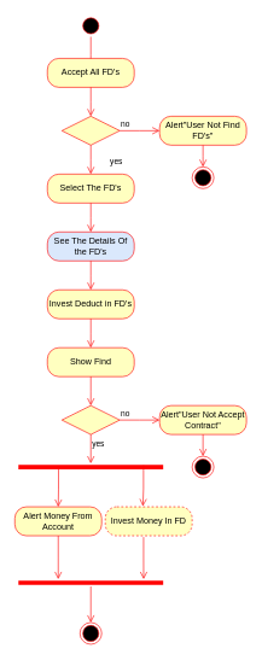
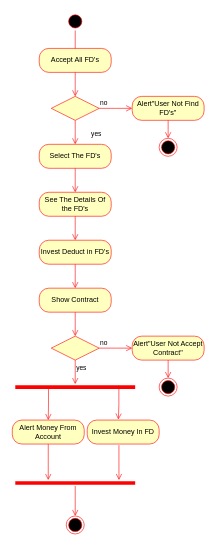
  <mxCell id="0" />
  <mxCell id="1" parent="0" />
  <mxCell id="2" value="" style="ellipse;html=1;shape=startState;fillColor=#000000;strokeColor=#ff0000;" vertex="1" parent="1"><mxGeometry x="110" y="20" width="30" height="30" as="geometry" /></mxCell>
  <mxCell id="3" value="" style="edgeStyle=orthogonalEdgeStyle;html=1;verticalAlign=bottom;endArrow=open;endSize=8;strokeColor=#ff0000;rounded=0;" edge="1" source="2" parent="1"><mxGeometry relative="1" as="geometry"><mxPoint x="125" y="100" as="targetPoint" /></mxGeometry></mxCell>
  <mxCell id="4" value="Accept All FD's" style="rounded=1;whiteSpace=wrap;html=1;arcSize=40;fontColor=#000000;fillColor=#ffffc0;strokeColor=#ff0000;" vertex="1" parent="1"><mxGeometry x="65" y="80" width="120" height="40" as="geometry" /></mxCell>
  <mxCell id="5" value="" style="edgeStyle=orthogonalEdgeStyle;html=1;verticalAlign=bottom;endArrow=open;endSize=8;strokeColor=#ff0000;rounded=0;" edge="1" source="4" parent="1"><mxGeometry relative="1" as="geometry"><mxPoint x="125" y="160" as="targetPoint" /></mxGeometry></mxCell>
  <mxCell id="6" value="" style="rhombus;whiteSpace=wrap;html=1;fontColor=#000000;fillColor=#ffffc0;strokeColor=#ff0000;" vertex="1" parent="1"><mxGeometry x="85" y="160" width="80" height="40" as="geometry" /></mxCell>
  <mxCell id="7" value="no" style="edgeStyle=orthogonalEdgeStyle;html=1;align=left;verticalAlign=bottom;endArrow=open;endSize=8;strokeColor=#ff0000;rounded=0;" edge="1" source="6" parent="1"><mxGeometry x="-1" relative="1" as="geometry"><mxPoint x="220" y="180" as="targetPoint" /></mxGeometry></mxCell>
  <mxCell id="8" value="yes" style="edgeStyle=orthogonalEdgeStyle;html=1;align=left;verticalAlign=top;endArrow=open;endSize=8;strokeColor=#ff0000;rounded=0;" edge="1" source="6" parent="1"><mxGeometry x="-0.506" y="25" relative="1" as="geometry"><mxPoint x="125" y="240" as="targetPoint" /><mxPoint as="offset" /></mxGeometry></mxCell>
  <mxCell id="9" value="Alert&quot;User Not Find FD's&quot;" style="rounded=1;whiteSpace=wrap;html=1;arcSize=40;fontColor=#000000;fillColor=#ffffc0;strokeColor=#ff0000;" vertex="1" parent="1"><mxGeometry x="220" y="160" width="120" height="40" as="geometry" /></mxCell>
  <mxCell id="10" value="" style="edgeStyle=orthogonalEdgeStyle;html=1;verticalAlign=bottom;endArrow=open;endSize=8;strokeColor=#ff0000;rounded=0;" edge="1" source="9" parent="1"><mxGeometry relative="1" as="geometry"><mxPoint x="280" y="230" as="targetPoint" /></mxGeometry></mxCell>
  <mxCell id="11" value="" style="ellipse;html=1;shape=endState;fillColor=#000000;strokeColor=#ff0000;" vertex="1" parent="1"><mxGeometry x="265" y="230" width="30" height="30" as="geometry" /></mxCell>
  <mxCell id="12" value="Select The FD's" style="rounded=1;whiteSpace=wrap;html=1;arcSize=40;fontColor=#000000;fillColor=#ffffc0;strokeColor=#ff0000;" vertex="1" parent="1"><mxGeometry x="65" y="240" width="120" height="40" as="geometry" /></mxCell>
  <mxCell id="13" value="" style="edgeStyle=orthogonalEdgeStyle;html=1;verticalAlign=bottom;endArrow=open;endSize=8;strokeColor=#ff0000;rounded=0;" edge="1" source="12" parent="1"><mxGeometry relative="1" as="geometry"><mxPoint x="125" y="320" as="targetPoint" /></mxGeometry></mxCell>
- <mxCell id="14" value="See The Details Of the FD's" style="rounded=1;whiteSpace=wrap;html=1;arcSize=40;fontColor=#000000;fillColor=#dae8fc;strokeColor=#ff0000;" vertex="1" parent="1"><mxGeometry x="65" y="320" width="120" height="40" as="geometry" /></mxCell>
+ <mxCell id="14" value="See The Details Of the FD's" style="rounded=1;whiteSpace=wrap;html=1;arcSize=40;fontColor=#000000;fillColor=#ffffc0;strokeColor=#ff0000;" vertex="1" parent="1"><mxGeometry x="65" y="320" width="120" height="40" as="geometry" /></mxCell>
  <mxCell id="15" value="" style="edgeStyle=orthogonalEdgeStyle;html=1;verticalAlign=bottom;endArrow=open;endSize=8;strokeColor=#ff0000;rounded=0;" edge="1" source="14" parent="1"><mxGeometry relative="1" as="geometry"><mxPoint x="125" y="400" as="targetPoint" /></mxGeometry></mxCell>
  <mxCell id="16" value="Invest Deduct in FD's" style="rounded=1;whiteSpace=wrap;html=1;arcSize=40;fontColor=#000000;fillColor=#ffffc0;strokeColor=#ff0000;" vertex="1" parent="1"><mxGeometry x="65" y="400" width="120" height="40" as="geometry" /></mxCell>
  <mxCell id="17" value="" style="edgeStyle=orthogonalEdgeStyle;html=1;verticalAlign=bottom;endArrow=open;endSize=8;strokeColor=#ff0000;rounded=0;" edge="1" source="16" parent="1"><mxGeometry relative="1" as="geometry"><mxPoint x="125" y="480" as="targetPoint" /></mxGeometry></mxCell>
- <mxCell id="18" value="Show Find" style="rounded=1;whiteSpace=wrap;html=1;arcSize=40;fontColor=#000000;fillColor=#ffffc0;strokeColor=#ff0000;" vertex="1" parent="1"><mxGeometry x="65" y="480" width="120" height="40" as="geometry" /></mxCell>
+ <mxCell id="18" value="Show Contract" style="rounded=1;whiteSpace=wrap;html=1;arcSize=40;fontColor=#000000;fillColor=#ffffc0;strokeColor=#ff0000;" vertex="1" parent="1"><mxGeometry x="65" y="480" width="120" height="40" as="geometry" /></mxCell>
  <mxCell id="19" value="" style="edgeStyle=orthogonalEdgeStyle;html=1;verticalAlign=bottom;endArrow=open;endSize=8;strokeColor=#ff0000;rounded=0;" edge="1" source="18" parent="1"><mxGeometry relative="1" as="geometry"><mxPoint x="125" y="560" as="targetPoint" /></mxGeometry></mxCell>
  <mxCell id="20" value="" style="rhombus;whiteSpace=wrap;html=1;fontColor=#000000;fillColor=#ffffc0;strokeColor=#ff0000;" vertex="1" parent="1"><mxGeometry x="85" y="560" width="80" height="40" as="geometry" /></mxCell>
  <mxCell id="21" value="no" style="edgeStyle=orthogonalEdgeStyle;html=1;align=left;verticalAlign=bottom;endArrow=open;endSize=8;strokeColor=#ff0000;rounded=0;" edge="1" source="20" parent="1"><mxGeometry x="-1" relative="1" as="geometry"><mxPoint x="220" y="580" as="targetPoint" /></mxGeometry></mxCell>
  <mxCell id="22" value="yes" style="edgeStyle=orthogonalEdgeStyle;html=1;align=left;verticalAlign=top;endArrow=open;endSize=8;strokeColor=#ff0000;rounded=0;" edge="1" source="20" parent="1"><mxGeometry x="-1" relative="1" as="geometry"><mxPoint x="125" y="640" as="targetPoint" /></mxGeometry></mxCell>
  <mxCell id="23" value="Alert&quot;User Not Accept Contract&quot;" style="rounded=1;whiteSpace=wrap;html=1;arcSize=40;fontColor=#000000;fillColor=#ffffc0;strokeColor=#ff0000;" vertex="1" parent="1"><mxGeometry x="220" y="560" width="120" height="40" as="geometry" /></mxCell>
  <mxCell id="24" value="" style="edgeStyle=orthogonalEdgeStyle;html=1;verticalAlign=bottom;endArrow=open;endSize=8;strokeColor=#ff0000;rounded=0;" edge="1" source="23" parent="1" target="25"><mxGeometry relative="1" as="geometry"><mxPoint x="280" y="630" as="targetPoint" /></mxGeometry></mxCell>
  <mxCell id="25" value="" style="ellipse;html=1;shape=endState;fillColor=#000000;strokeColor=#ff0000;" vertex="1" parent="1"><mxGeometry x="265" y="630" width="30" height="30" as="geometry" /></mxCell>
  <mxCell id="26" value="" style="shape=line;html=1;strokeWidth=6;strokeColor=#ff0000;" vertex="1" parent="1"><mxGeometry x="25" y="640" width="200" height="10" as="geometry" /></mxCell>
  <mxCell id="27" value="" style="edgeStyle=orthogonalEdgeStyle;html=1;verticalAlign=bottom;endArrow=open;endSize=8;strokeColor=#ff0000;rounded=0;exitX=0.277;exitY=0.722;exitDx=0;exitDy=0;exitPerimeter=0;entryX=0.5;entryY=0;entryDx=0;entryDy=0;" edge="1" parent="1" source="26" target="29"><mxGeometry relative="1" as="geometry"><mxPoint x="75" y="700" as="targetPoint" /><mxPoint x="170" y="380" as="sourcePoint" /></mxGeometry></mxCell>
  <mxCell id="28" value="" style="edgeStyle=orthogonalEdgeStyle;html=1;verticalAlign=bottom;endArrow=open;endSize=8;strokeColor=#ff0000;rounded=0;exitX=0.864;exitY=0.265;exitDx=0;exitDy=0;exitPerimeter=0;entryX=0.433;entryY=-0.021;entryDx=0;entryDy=0;entryPerimeter=0;" edge="1" parent="1" source="26" target="31"><mxGeometry relative="1" as="geometry"><mxPoint x="163" y="700" as="targetPoint" /><mxPoint x="85" y="655" as="sourcePoint" /></mxGeometry></mxCell>
  <mxCell id="29" value="Alert Money From&lt;br&gt;Account" style="rounded=1;whiteSpace=wrap;html=1;arcSize=40;fontColor=#000000;fillColor=#ffffc0;strokeColor=#ff0000;" vertex="1" parent="1"><mxGeometry x="20" y="700" width="120" height="40" as="geometry" /></mxCell>
  <mxCell id="30" value="" style="edgeStyle=orthogonalEdgeStyle;html=1;verticalAlign=bottom;endArrow=open;endSize=8;strokeColor=#ff0000;rounded=0;exitX=0.5;exitY=1;exitDx=0;exitDy=0;" edge="1" source="29" parent="1"><mxGeometry relative="1" as="geometry"><mxPoint x="80" y="800" as="targetPoint" /><mxPoint x="70" y="750" as="sourcePoint" /><Array as="points" /></mxGeometry></mxCell>
- <mxCell id="31" value="Invest Money In FD" style="rounded=1;whiteSpace=wrap;html=1;arcSize=40;fontColor=#000000;fillColor=#ffffc0;strokeColor=#ff0000;dashed=1;" vertex="1" parent="1"><mxGeometry x="145" y="700" width="120" height="40" as="geometry" /></mxCell>
+ <mxCell id="31" value="Invest Money In FD" style="rounded=1;whiteSpace=wrap;html=1;arcSize=40;fontColor=#000000;fillColor=#ffffc0;strokeColor=#ff0000;" vertex="1" parent="1"><mxGeometry x="145" y="700" width="120" height="40" as="geometry" /></mxCell>
  <mxCell id="32" value="" style="edgeStyle=orthogonalEdgeStyle;html=1;verticalAlign=bottom;endArrow=open;endSize=8;strokeColor=#ff0000;rounded=0;exitX=0.441;exitY=1.045;exitDx=0;exitDy=0;exitPerimeter=0;" edge="1" parent="1" source="31"><mxGeometry relative="1" as="geometry"><mxPoint x="198" y="800" as="targetPoint" /></mxGeometry></mxCell>
  <mxCell id="33" value="" style="shape=line;html=1;strokeWidth=6;strokeColor=#ff0000;" vertex="1" parent="1"><mxGeometry x="25" y="800" width="200" height="10" as="geometry" /></mxCell>
  <mxCell id="34" value="" style="edgeStyle=orthogonalEdgeStyle;html=1;verticalAlign=bottom;endArrow=open;endSize=8;strokeColor=#ff0000;rounded=0;" edge="1" source="33" parent="1"><mxGeometry relative="1" as="geometry"><mxPoint x="125" y="860" as="targetPoint" /></mxGeometry></mxCell>
  <mxCell id="35" value="" style="ellipse;html=1;shape=endState;fillColor=#000000;strokeColor=#ff0000;" vertex="1" parent="1"><mxGeometry x="110" y="860" width="30" height="30" as="geometry" /></mxCell>
